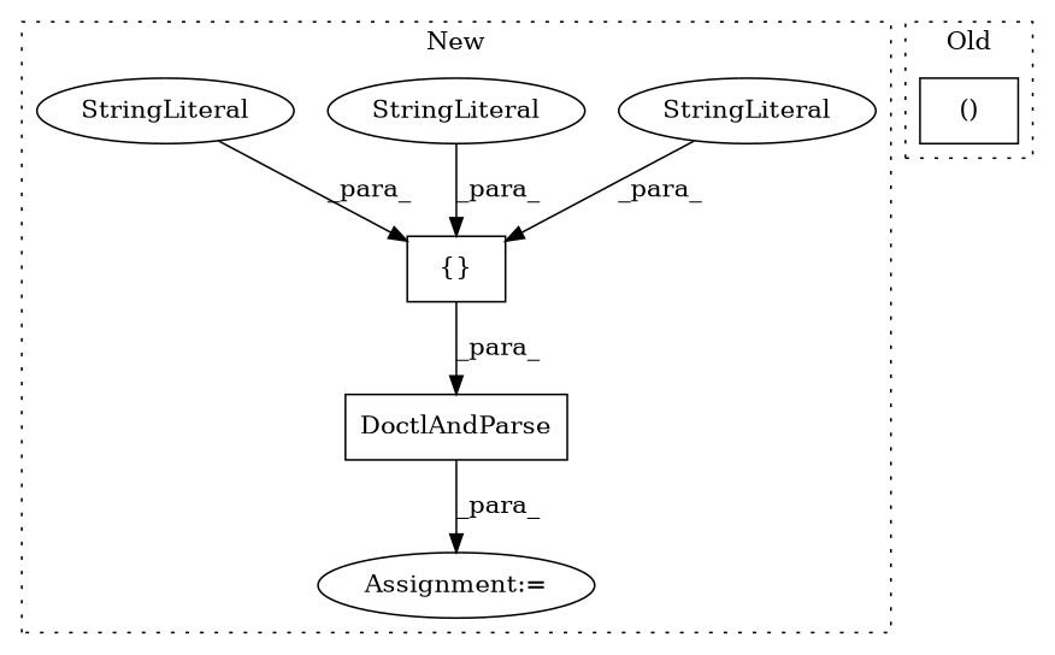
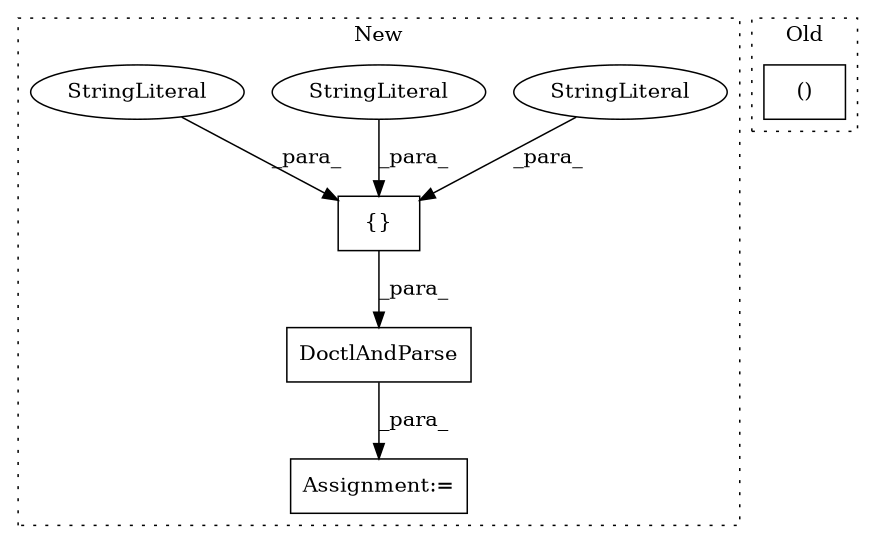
  digraph {
    node [a=45 l=9 shape=box]
    n1 [a=32 l="14,1" label=DoctlAndParse s="2114,2183"]
    n2 [a=4 l="1,1" label="{}" s="2140,2182"]
    n3 [label=StringLiteral s=2151 shape=ellipse]
    n4 [l=5 label=StringLiteral s=2161 shape=ellipse]
    n5 [label=StringLiteral s=2141 shape=ellipse]
-   n6 [a=7 l=2 label="Assignment:=" s=2107 shape=ellipse]
+   n6 [a=7 l=2 label="Assignment:=" s=2107]
    n7 [a=106 l=20 label="()" s=3908]
    subgraph cluster_1 {
      label=New
      style=dotted
      n1
      n2
      n3
      n4
      n5
      n6
    }
    subgraph cluster_2 {
      label=Old
      style=dotted
      n7
    }
    n1 -> n6 [label=_para_]
    n2 -> n1 [label=_para_]
    n3 -> n2 [label=_para_]
    n4 -> n2 [label=_para_]
    n5 -> n2 [label=_para_]
  }
